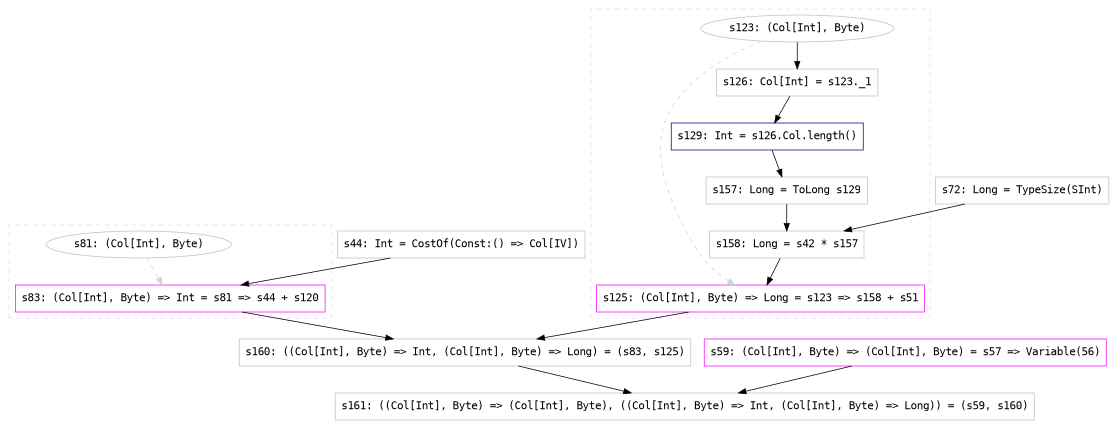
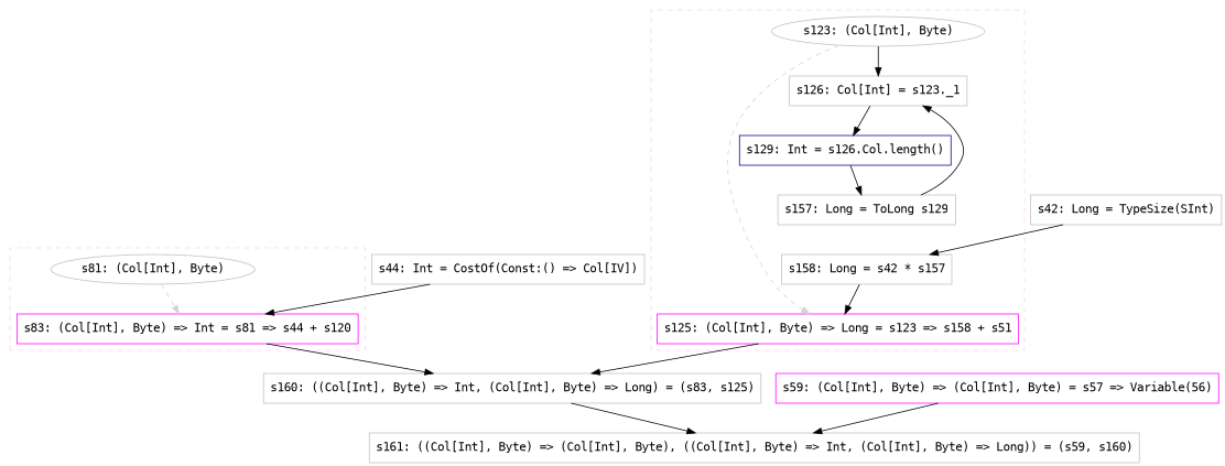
  digraph {
    concentrate=true
    fontname="DejaVu Sans Mono"
    node [color=gray fillcolor=white fontname="DejaVu Sans Mono" shape=box style=filled]
    edge [fontname="DejaVu Sans Mono" style=solid]
    n1 [label="s81: (Col[Int], Byte)" shape=oval]
    n2 [color=magenta label="s83: (Col[Int], Byte) => Int = s81 => s44 + s120"]
    n3 [label="s123: (Col[Int], Byte)" shape=oval]
    n4 [color=magenta label="s125: (Col[Int], Byte) => Long = s123 => s158 + s51"]
    n5 [label="s126: Col[Int] = s123._1"]
    n6 [color=darkblue label="s129: Int = s126.Col.length()"]
    n7 [label="s157: Long = ToLong s129"]
    n8 [label="s158: Long = s42 * s157"]
    n9 [label="s160: ((Col[Int], Byte) => Int, (Col[Int], Byte) => Long) = (s83, s125)"]
    n10 [color=magenta label="s59: (Col[Int], Byte) => (Col[Int], Byte) = s57 => Variable(56)"]
    n11 [label="s161: ((Col[Int], Byte) => (Col[Int], Byte), ((Col[Int], Byte) => Int, (Col[Int], Byte) => Long)) = (s59, s160)"]
    n12 [label="s44: Int = CostOf(Const:() => Col[IV])"]
-   n13 [label="s72: Long = TypeSize(SInt)"]
+   n13 [label="s42: Long = TypeSize(SInt)"]
    subgraph cluster_1 {
      color="#FFCCFF"
      style=dashed
      subgraph sub_2 {
        color="#FFCCFF"
        rank=source
        style=dashed
        n1
      }
      subgraph sub_3 {
        color="#FFCCFF"
        rank=sink
        style=dashed
        n2
      }
    }
    subgraph cluster_4 {
      color="#FFCCFF"
      style=dashed
      n5
      n6
      n7
      n8
      subgraph sub_5 {
        color="#FFCCFF"
        rank=source
        style=dashed
        n3
      }
      subgraph sub_6 {
        color="#FFCCFF"
        rank=sink
        style=dashed
        n4
      }
    }
    n1 -> n2 [color=lightgray style=dashed weight=0]
    n2 -> n9
    n3 -> n4 [color=lightgray style=dashed weight=0]
    n3 -> n5
    n4 -> n9
    n5 -> n6
    n6 -> n7
-   n7 -> n8
+   n7 -> n5
    n8 -> n4
    n9 -> n11
    n10 -> n11
    n12 -> n2
    n13 -> n8
  }
